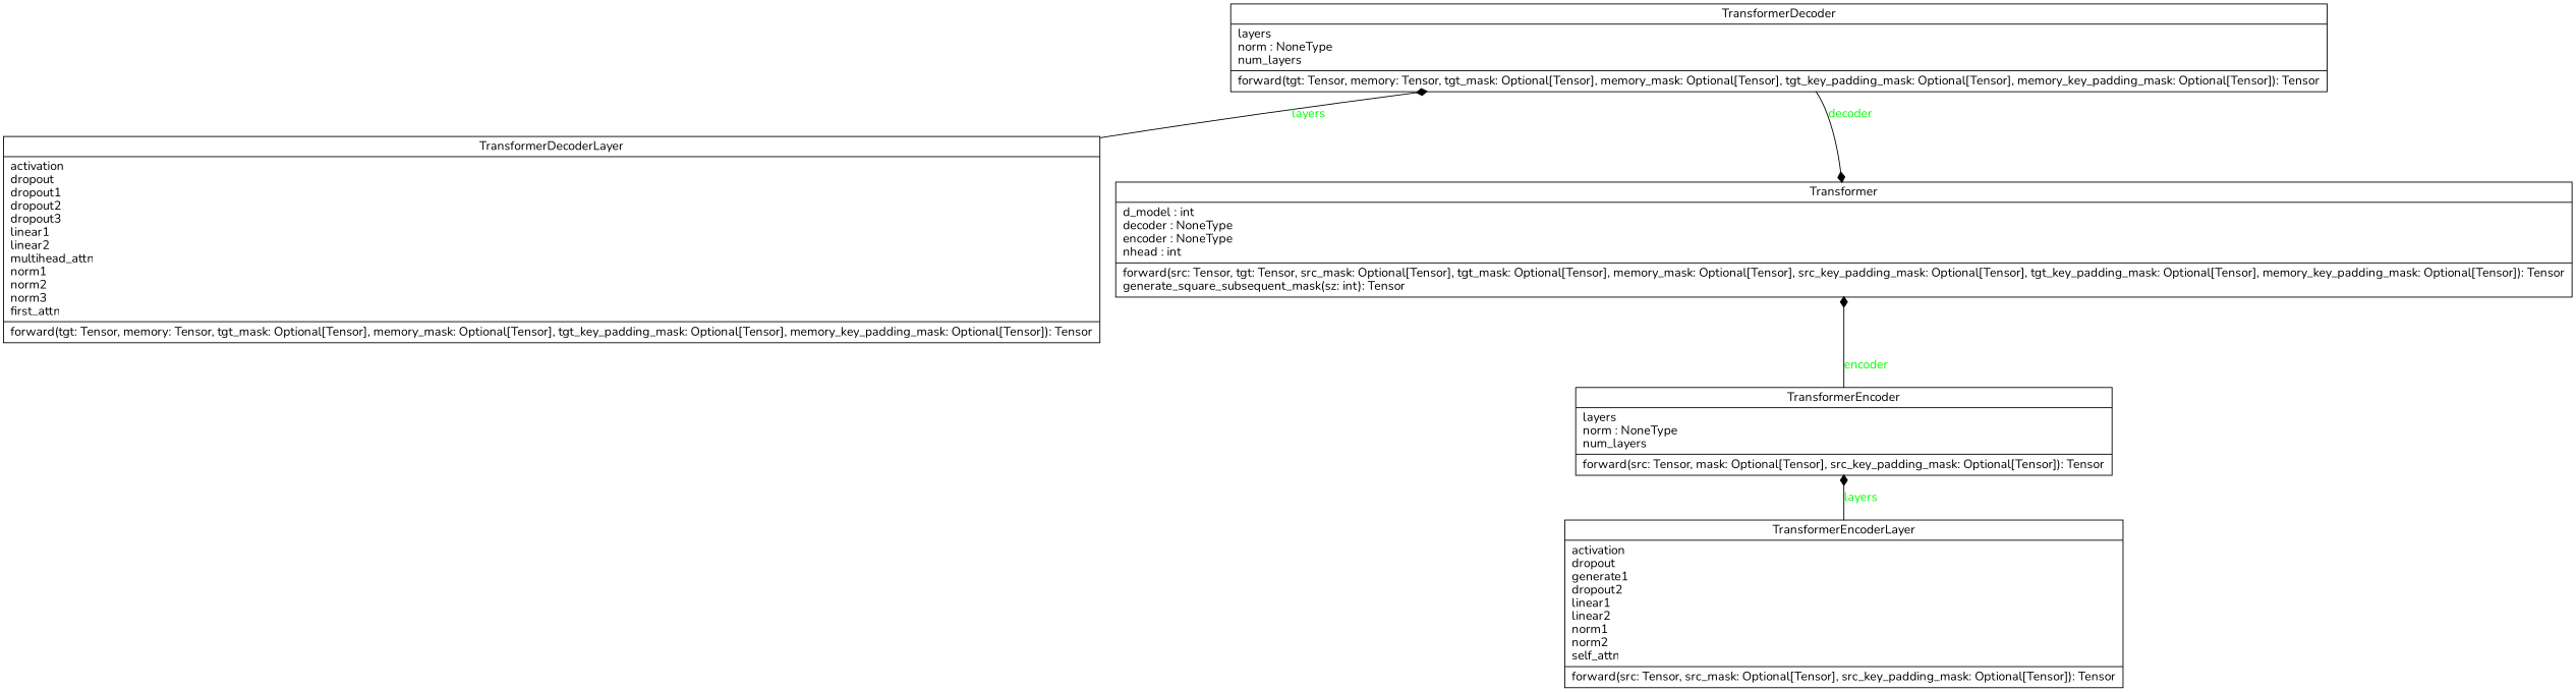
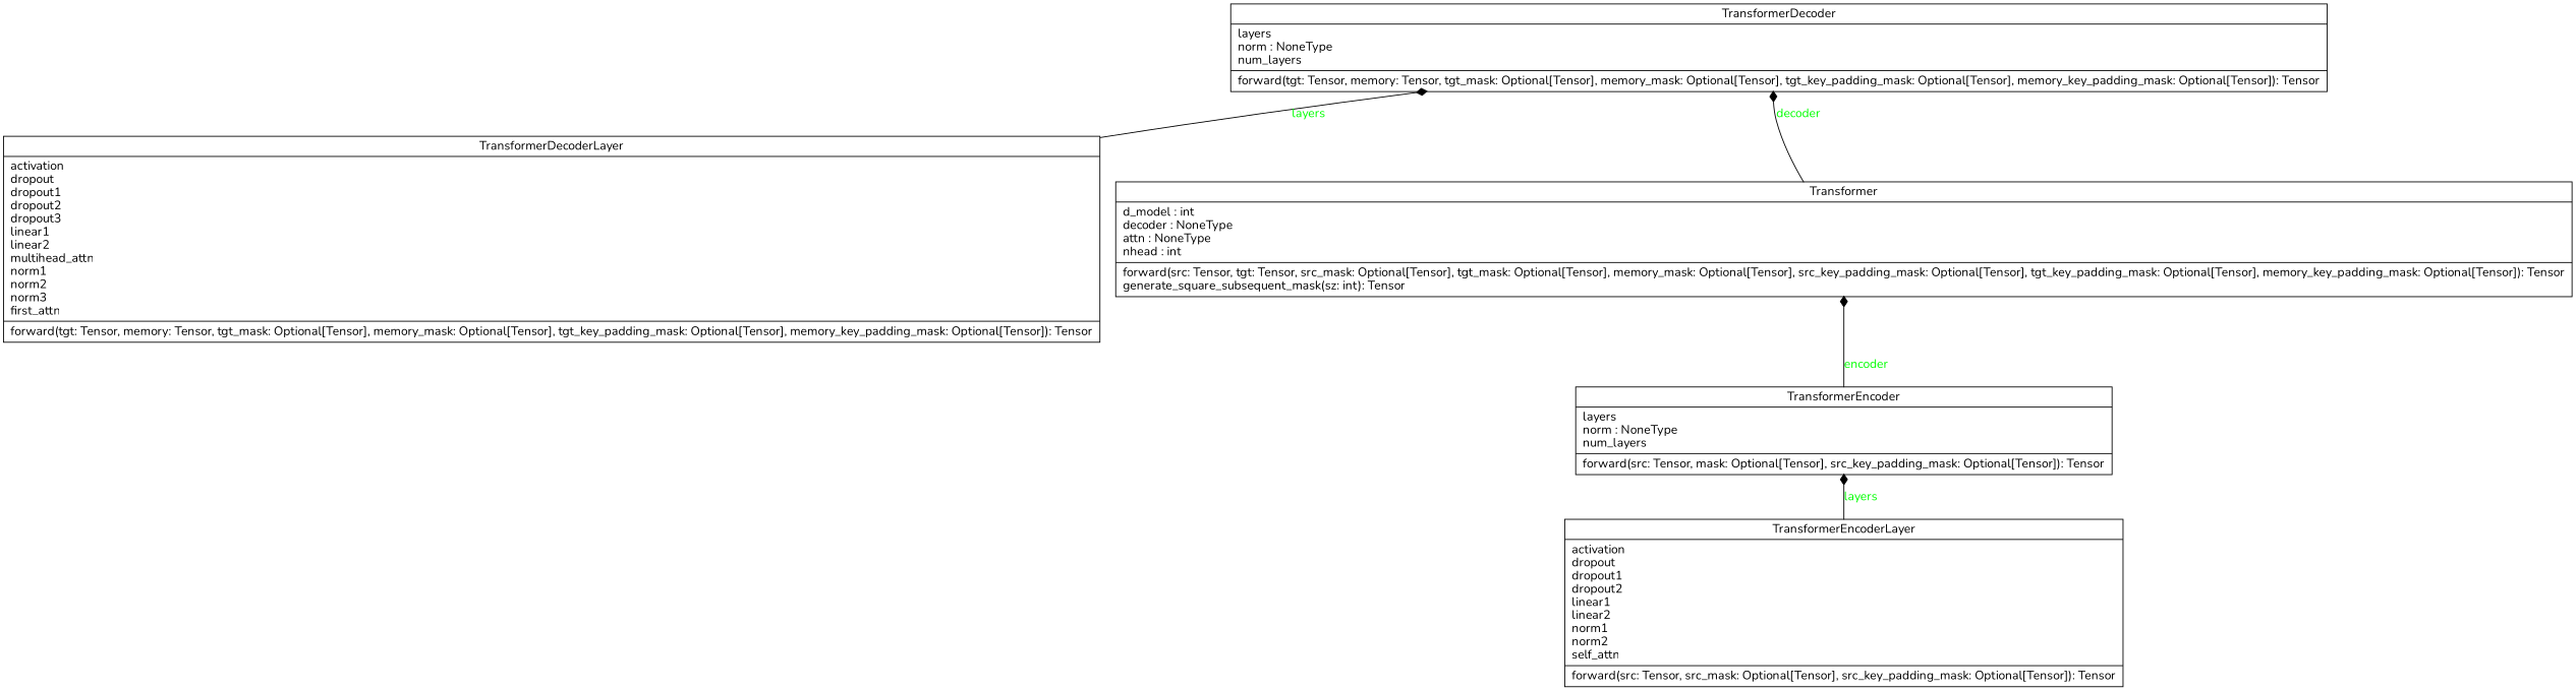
  digraph {
    fontname=Nunito
    rankdir=BT
    node [fontname=Nunito shape=record]
    edge [arrowhead=diamond arrowtail=none fontcolor=green fontname=Nunito style=solid]
-   n1 [label="{Transformer|d_model : int\ldecoder : NoneType\lencoder : NoneType\lnhead : int\l|forward(src: Tensor, tgt: Tensor, src_mask: Optional[Tensor], tgt_mask: Optional[Tensor], memory_mask: Optional[Tensor], src_key_padding_mask: Optional[Tensor], tgt_key_padding_mask: Optional[Tensor], memory_key_padding_mask: Optional[Tensor]): Tensor\lgenerate_square_subsequent_mask(sz: int): Tensor\l}"]
+   n1 [label="{Transformer|d_model : int\ldecoder : NoneType\lattn : NoneType\lnhead : int\l|forward(src: Tensor, tgt: Tensor, src_mask: Optional[Tensor], tgt_mask: Optional[Tensor], memory_mask: Optional[Tensor], src_key_padding_mask: Optional[Tensor], tgt_key_padding_mask: Optional[Tensor], memory_key_padding_mask: Optional[Tensor]): Tensor\lgenerate_square_subsequent_mask(sz: int): Tensor\l}"]
    n2 [label="{TransformerDecoder|layers\lnorm : NoneType\lnum_layers\l|forward(tgt: Tensor, memory: Tensor, tgt_mask: Optional[Tensor], memory_mask: Optional[Tensor], tgt_key_padding_mask: Optional[Tensor], memory_key_padding_mask: Optional[Tensor]): Tensor\l}"]
    n3 [label="{TransformerDecoderLayer|activation\ldropout\ldropout1\ldropout2\ldropout3\llinear1\llinear2\lmultihead_attn\lnorm1\lnorm2\lnorm3\lfirst_attn\l|forward(tgt: Tensor, memory: Tensor, tgt_mask: Optional[Tensor], memory_mask: Optional[Tensor], tgt_key_padding_mask: Optional[Tensor], memory_key_padding_mask: Optional[Tensor]): Tensor\l}"]
    n4 [label="{TransformerEncoder|layers\lnorm : NoneType\lnum_layers\l|forward(src: Tensor, mask: Optional[Tensor], src_key_padding_mask: Optional[Tensor]): Tensor\l}"]
-   n5 [label="{TransformerEncoderLayer|activation\ldropout\lgenerate1\ldropout2\llinear1\llinear2\lnorm1\lnorm2\lself_attn\l|forward(src: Tensor, src_mask: Optional[Tensor], src_key_padding_mask: Optional[Tensor]): Tensor\l}"]
-   n2 -> n1 [label=decoder]
+   n5 [label="{TransformerEncoderLayer|activation\ldropout\ldropout1\ldropout2\llinear1\llinear2\lnorm1\lnorm2\lself_attn\l|forward(src: Tensor, src_mask: Optional[Tensor], src_key_padding_mask: Optional[Tensor]): Tensor\l}"]
+   n1 -> n2 [label=decoder]
    n3 -> n2 [label=layers]
    n4 -> n1 [label=encoder]
    n5 -> n4 [label=layers]
  }
